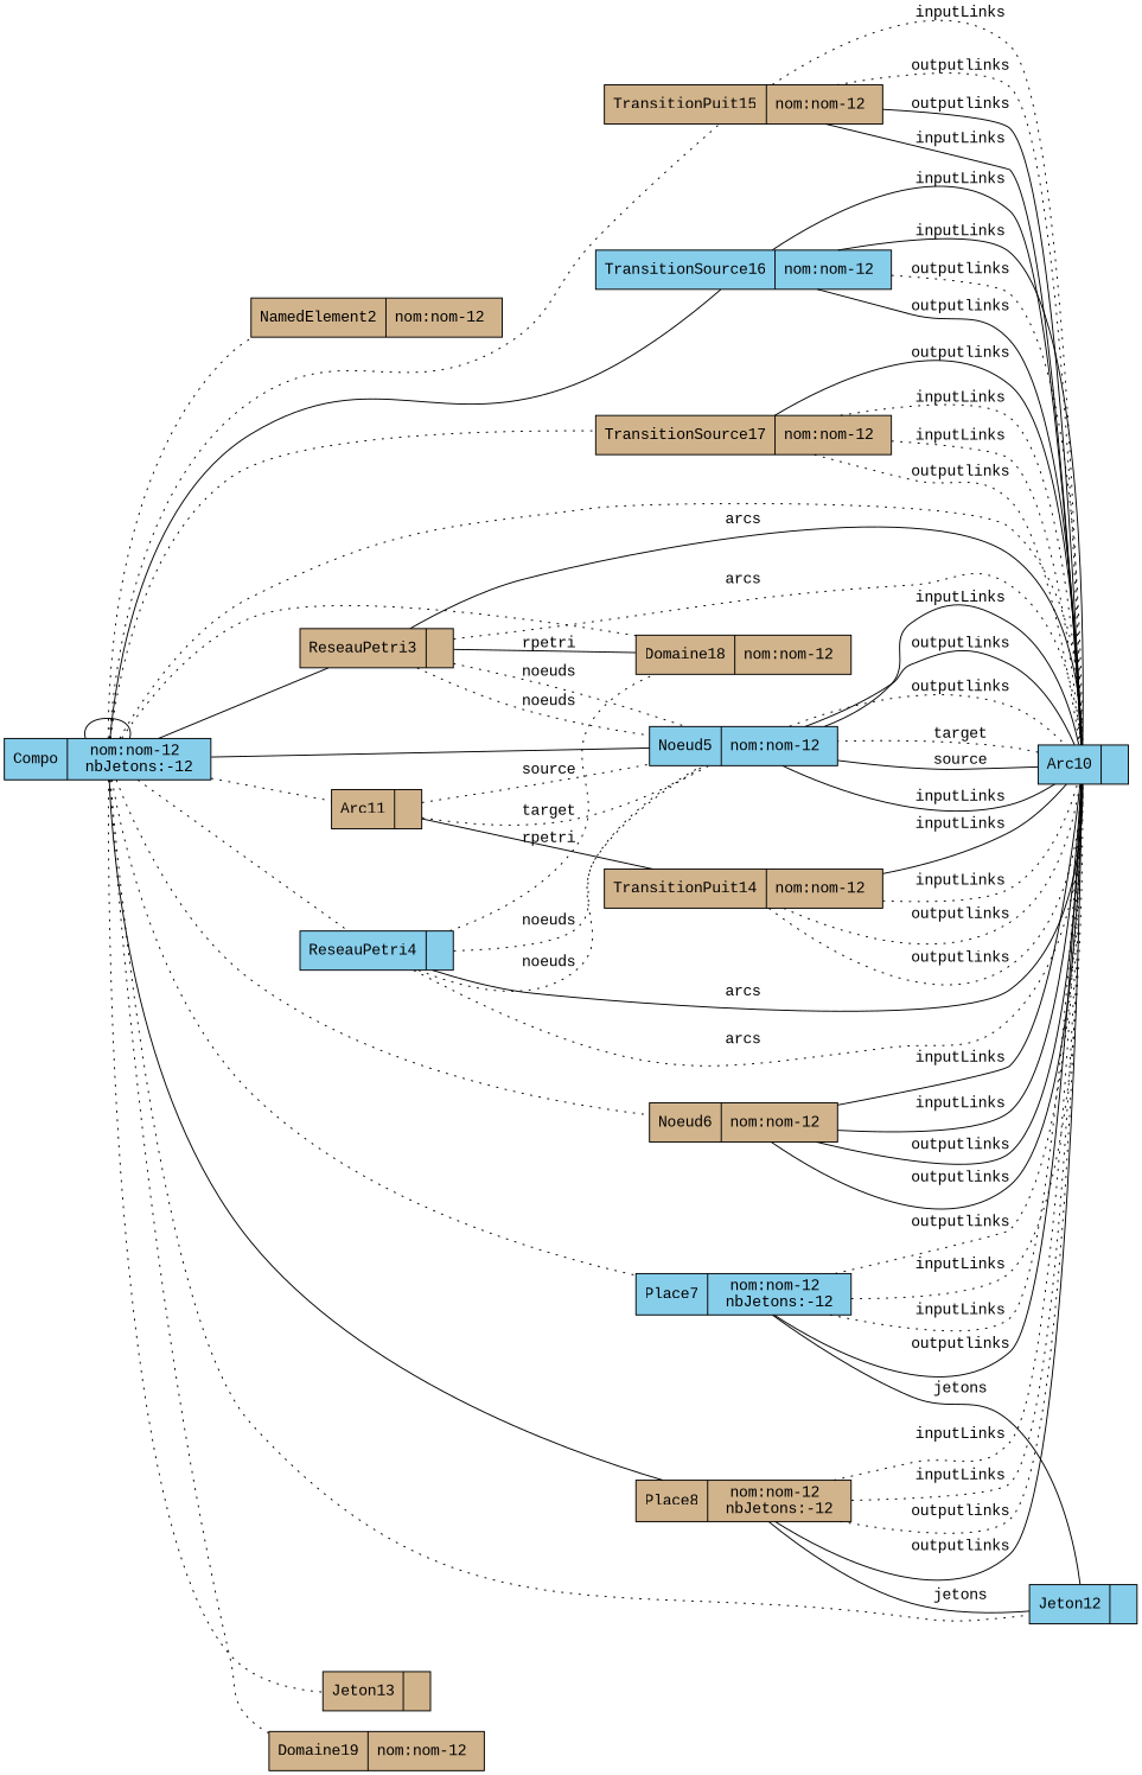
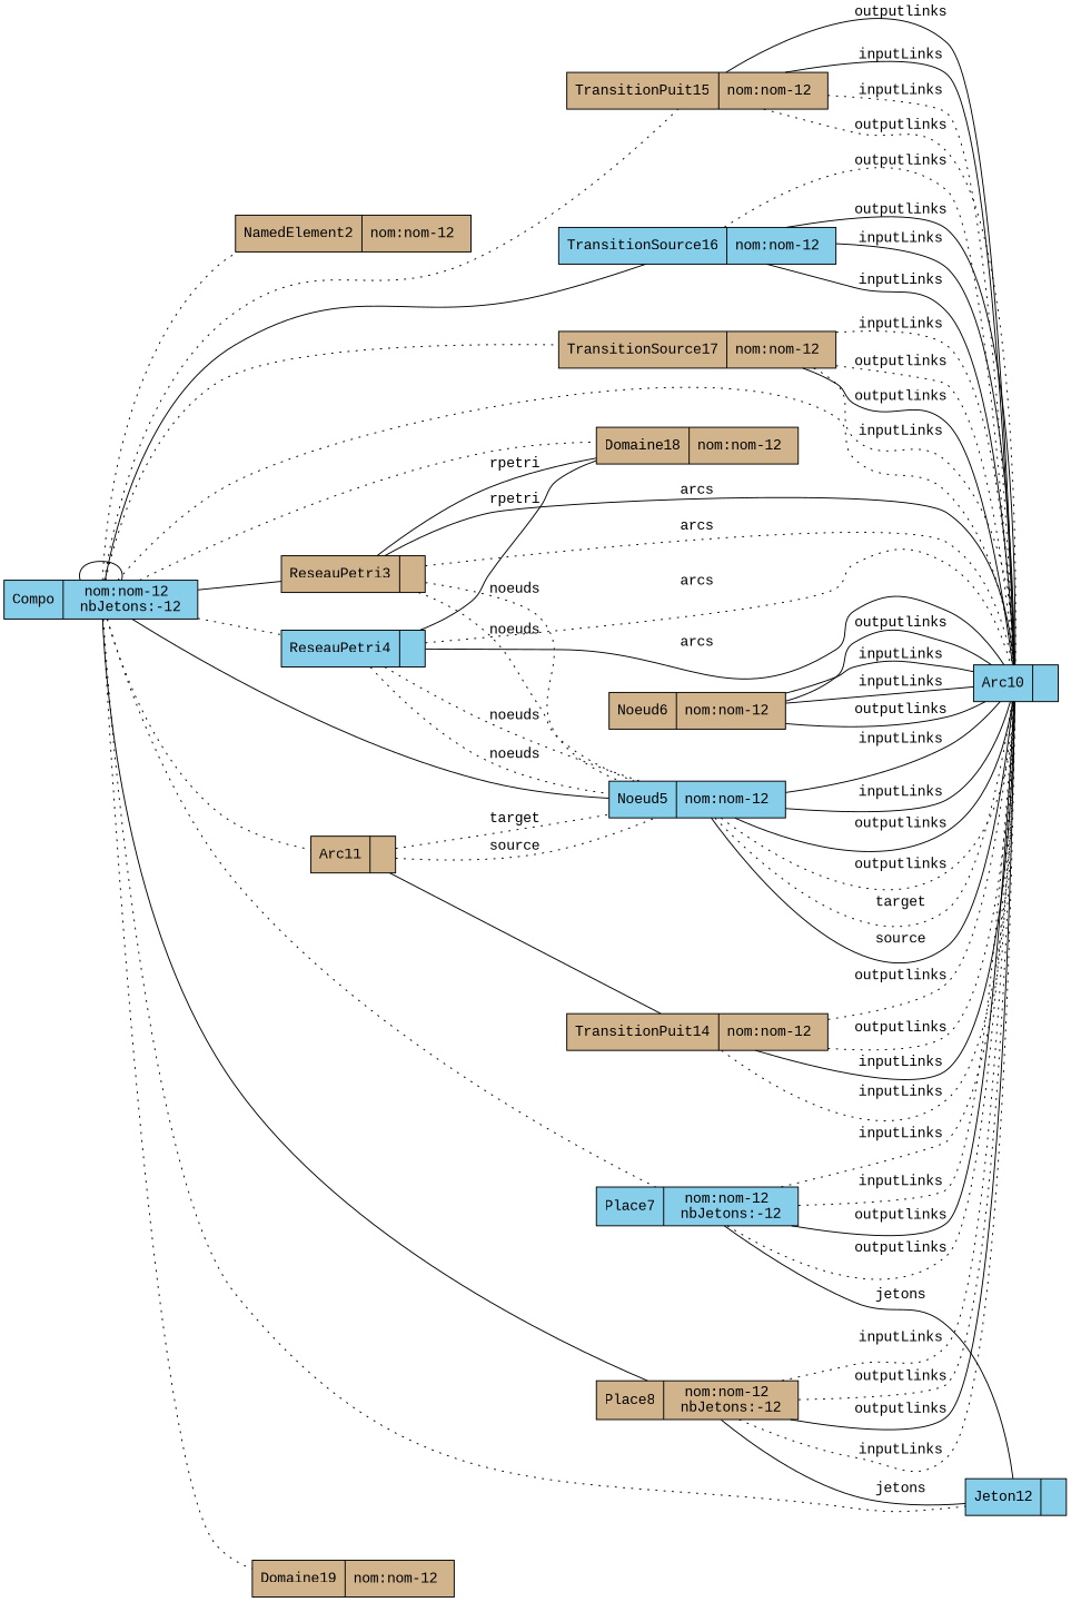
  graph {
    fontname="Liberation Mono"
    rankdir=LR
    node [fillcolor=tan fontname="Liberation Mono" shape=record style=filled]
    edge [fontname="Liberation Mono" style=dotted]
    n1 [fillcolor=skyblue label="{Compo| nom:nom-12 \n nbJetons:-12 \n}"]
    n2 [label="{NamedElement2| nom:nom-12 \n}"]
    n3 [label="{ReseauPetri3|}"]
    n4 [fillcolor=skyblue label="{Noeud5| nom:nom-12 \n}"]
    n5 [fillcolor=skyblue label="{Arc10|}"]
    n6 [label="{Domaine18| nom:nom-12 \n}"]
    n7 [fillcolor=skyblue label="{ReseauPetri4|}"]
    n8 [label="{Noeud6| nom:nom-12 \n}"]
    n9 [fillcolor=skyblue label="{Place7| nom:nom-12 \n nbJetons:-12 \n}"]
    n10 [fillcolor=skyblue label="{Jeton12|}"]
    n11 [label="{Place8| nom:nom-12 \n nbJetons:-12 \n}"]
    n12 [label="{Arc11|}"]
-   n13 [label="{Jeton13|}"]
    n14 [label="{TransitionPuit15| nom:nom-12 \n}"]
    n15 [fillcolor=skyblue label="{TransitionSource16| nom:nom-12 \n}"]
    n16 [label="{TransitionSource17| nom:nom-12 \n}"]
    n17 [label="{Domaine19| nom:nom-12 \n}"]
    n18 [label="{TransitionPuit14| nom:nom-12 \n}"]
    n1 -- n1 [style=solid]
    n1 -- n2
    n1 -- n3 [style=solid]
    n1 -- n4 [style=solid]
    n1 -- n5
    n1 -- n6
    n1 -- n7
-   n1 -- n8
    n1 -- n9
    n1 -- n10
    n1 -- n11 [style=solid]
    n1 -- n12
-   n1 -- n13
    n1 -- n14
    n1 -- n15 [style=solid]
    n1 -- n16
    n1 -- n17
    n3 -- n4 [label=noeuds]
    n3 -- n4 [label=noeuds]
    n3 -- n5 [label=arcs style=solid]
    n3 -- n5 [label=arcs]
    n3 -- n6 [label=rpetri style=solid]
    n4 -- n5 [label=inputLinks style=solid]
    n4 -- n5 [label=inputLinks style=solid]
    n4 -- n5 [label=outputlinks style=solid]
    n4 -- n5 [label=outputlinks]
    n5 -- n4 [label=target]
    n5 -- n4 [label=source style=solid]
    n7 -- n4 [label=noeuds]
    n7 -- n4 [label=noeuds]
    n7 -- n5 [label=arcs]
    n7 -- n5 [label=arcs style=solid]
-   n7 -- n6 [label=rpetri]
+   n7 -- n6 [label=rpetri style=solid]
    n8 -- n5 [label=inputLinks style=solid]
    n8 -- n5 [label=inputLinks style=solid]
    n8 -- n5 [label=outputlinks style=solid]
    n8 -- n5 [label=outputlinks style=solid]
    n9 -- n5 [label=inputLinks]
    n9 -- n5 [label=inputLinks]
    n9 -- n5 [label=outputlinks style=solid]
    n9 -- n5 [label=outputlinks]
    n9 -- n10 [label=jetons style=solid]
    n11 -- n5 [label=inputLinks]
    n11 -- n5 [label=inputLinks]
    n11 -- n5 [label=outputlinks]
    n11 -- n5 [label=outputlinks style=solid]
    n11 -- n10 [label=jetons style=solid]
    n12 -- n4 [label=target]
    n12 -- n4 [label=source]
    n12 -- n18 [style=solid]
    n14 -- n5 [label=inputLinks style=solid]
    n14 -- n5 [label=inputLinks]
    n14 -- n5 [label=outputlinks]
    n14 -- n5 [label=outputlinks style=solid]
    n15 -- n5 [label=inputLinks style=solid]
    n15 -- n5 [label=inputLinks style=solid]
    n15 -- n5 [label=outputlinks]
    n15 -- n5 [label=outputlinks style=solid]
    n16 -- n5 [label=inputLinks]
    n16 -- n5 [label=inputLinks]
    n16 -- n5 [label=outputlinks]
    n16 -- n5 [label=outputlinks style=solid]
    n18 -- n5 [label=inputLinks style=solid]
    n18 -- n5 [label=inputLinks]
    n18 -- n5 [label=outputlinks]
    n18 -- n5 [label=outputlinks]
  }
